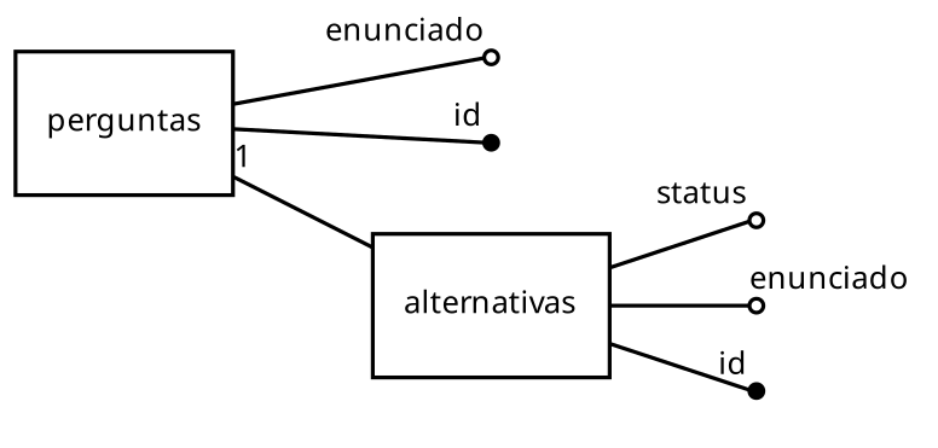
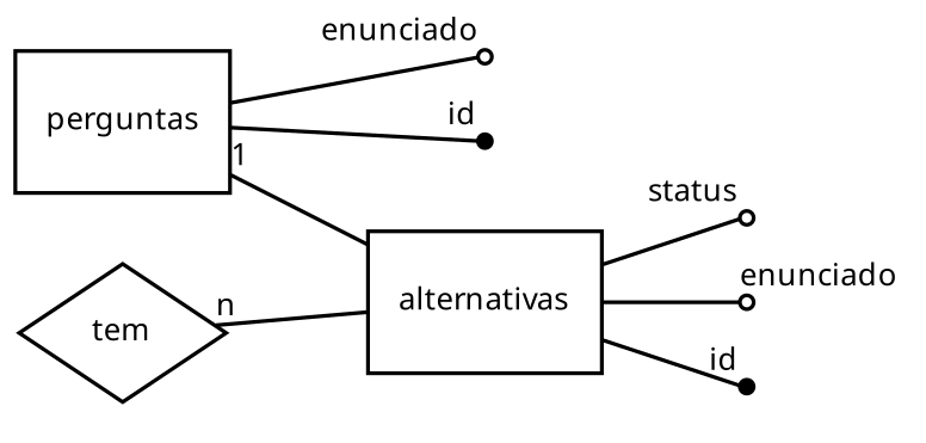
  graph {
    fontname="Sans-Serif"
    fontsize=8
    rankdir=LR
    node [fontname="Sans-Serif" fontsize=8 shape=point]
    edge [fontname="Sans-Serif" fontsize=8]
    pergunta_enunciado [fillcolor=white xlabel=enunciado]
    pergunta_id [xlabel=id]
+   tem [shape=diamond]
    alternativas [shape=record]
    status [fillcolor=white xlabel=status]
    alternativa_enunciado [fillcolor=white xlabel=enunciado]
    alternativa_id [xlabel=id]
    perguntas [shape=record]
+   tem -- alternativas [taillabel=n]
    alternativas -- status
    alternativas -- alternativa_enunciado
    alternativas -- alternativa_id
    perguntas -- pergunta_enunciado
    perguntas -- pergunta_id
    perguntas -- alternativas [taillabel=1]
  }
